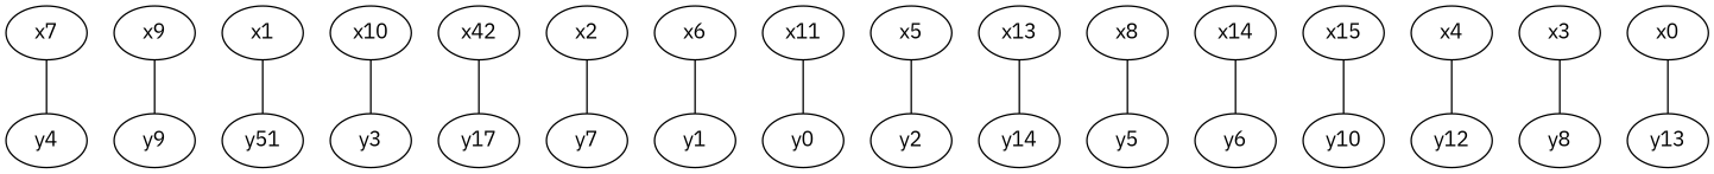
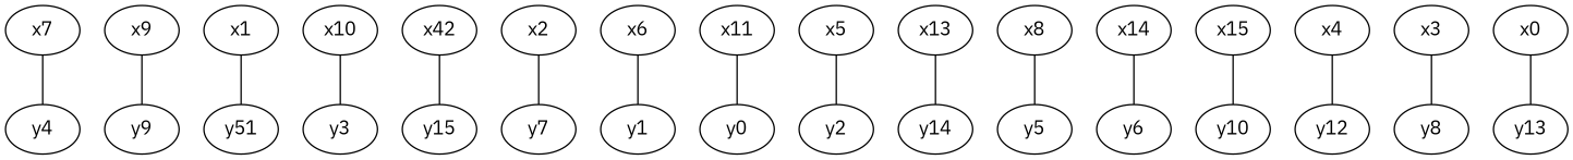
  strict graph {
    fontname="IBM Plex Sans"
    node [fontname="IBM Plex Sans"]
    edge [fontname="IBM Plex Sans"]
    x7
    y4
    x9
    y9
    n5 [label=y51]
    x1
    x10
    y3
    n9 [label=x42]
-   y15 [label=y17]
+   y15
    x2
    y7
    x6
    y1
    x11
    y0
    x5
    y2
    x13
    y14
    x8
    y5
    x14
    y6
    x15
    y10
    x4
    y12
    x3
    y8
    x0
    y13
    x7 -- y4
    x9 -- y9
    x1 -- n5
    x10 -- y3
    n9 -- y15
    x2 -- y7
    x6 -- y1
    x11 -- y0
    x5 -- y2
    x13 -- y14
    x8 -- y5
    x14 -- y6
    x15 -- y10
    x4 -- y12
    x3 -- y8
    x0 -- y13
  }
